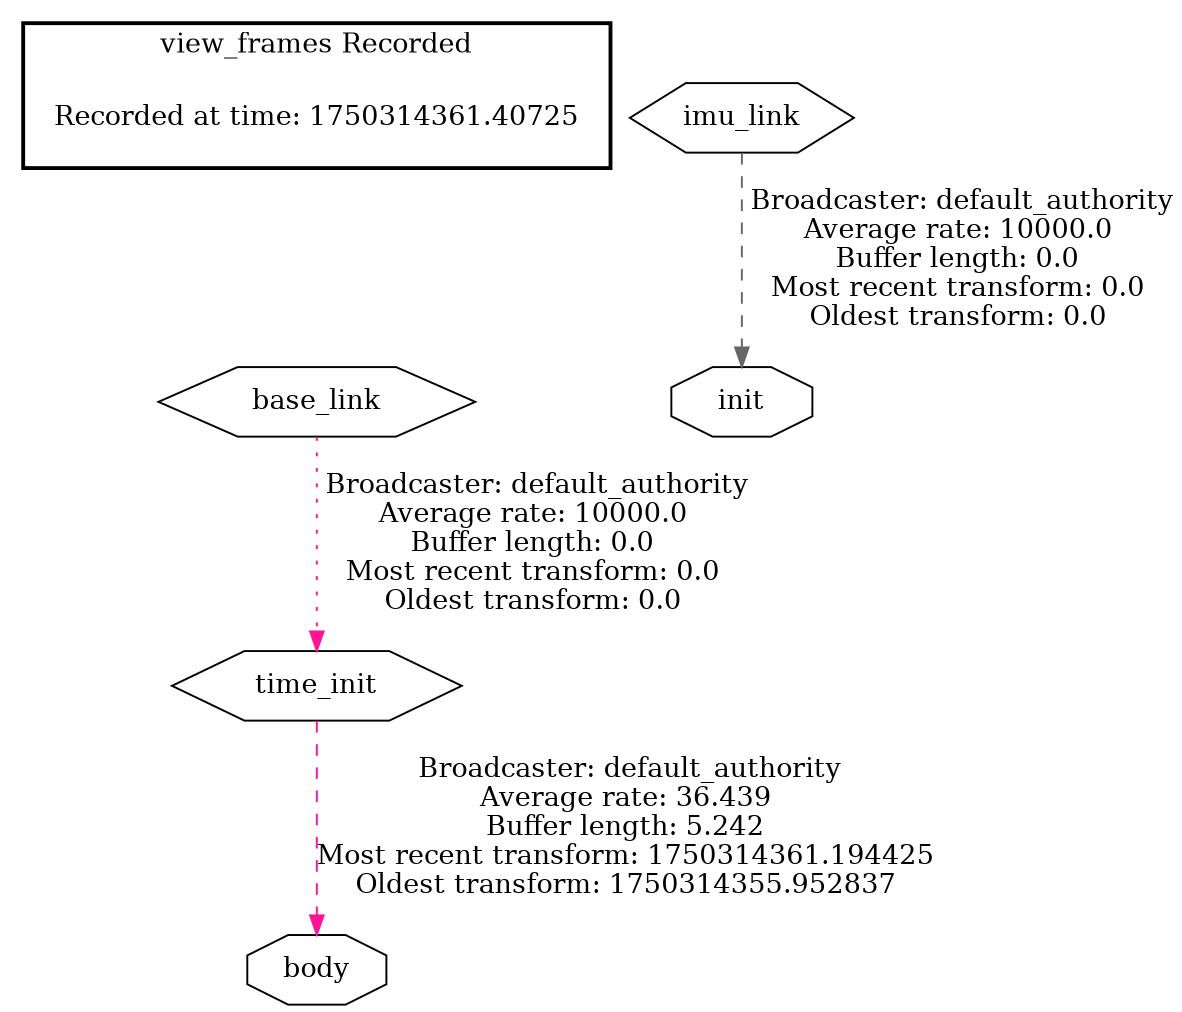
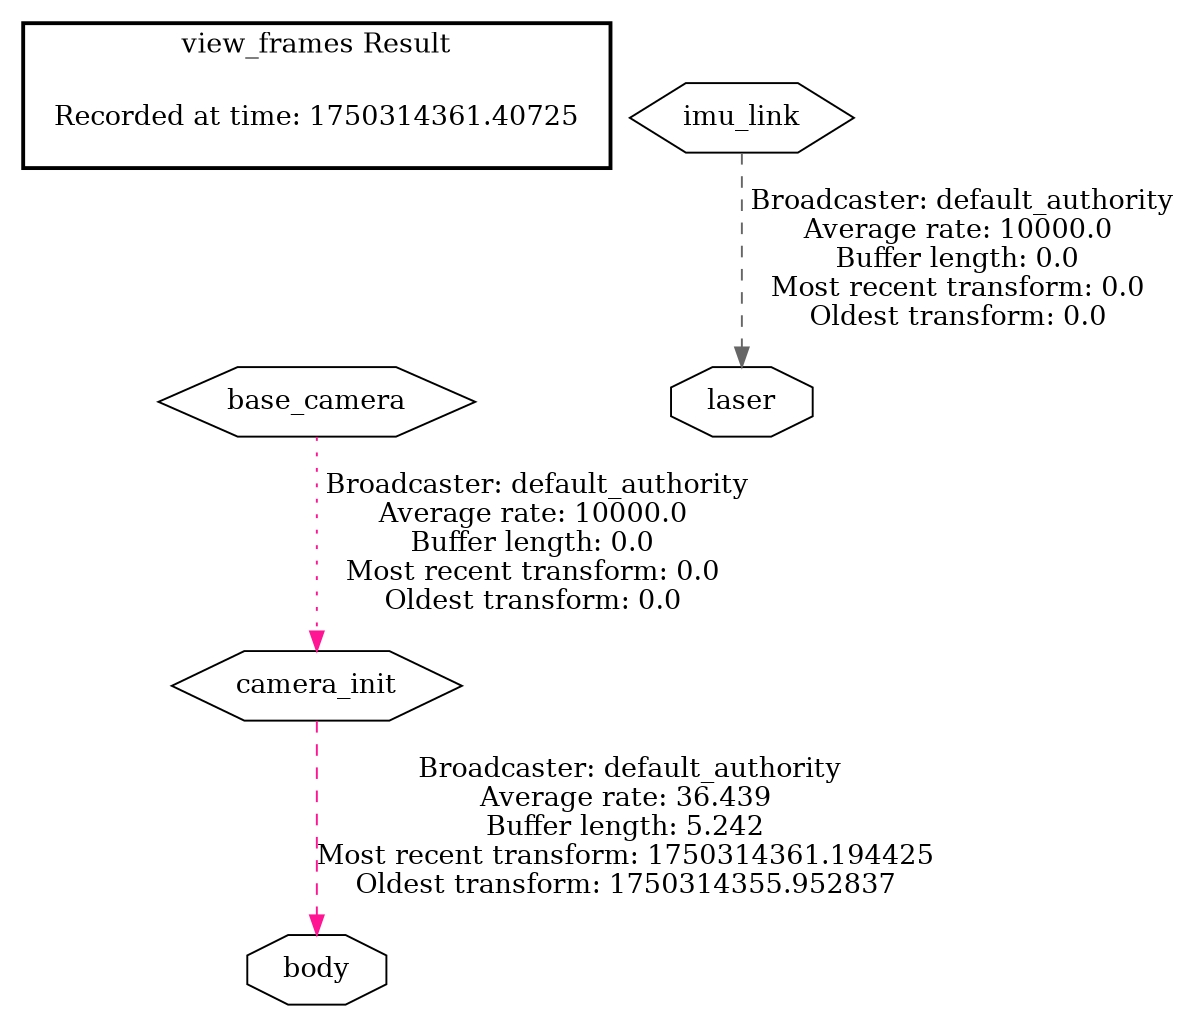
  digraph {
    node [shape=hexagon]
    edge [style=dashed color=deeppink]
    n1 [label="Recorded at time: 1750314361.40725" shape=plaintext]
-   base_link
+   base_link [label=base_camera]
    body [shape=octagon]
-   camera_init [label=time_init]
-   laser [shape=octagon label=init]
+   camera_init
+   laser [shape=octagon]
    imu_link
    subgraph cluster_1 {
      color=black
-     label="view_frames Recorded"
+     label="view_frames Result"
      style=bold
      n1
    }
    n1 -> base_link [style=invis color=""]
    base_link -> camera_init [label=" Broadcaster: default_authority\nAverage rate: 10000.0\nBuffer length: 0.0\nMost recent transform: 0.0\nOldest transform: 0.0\n" style=dotted]
    camera_init -> body [label=" Broadcaster: default_authority\nAverage rate: 36.439\nBuffer length: 5.242\nMost recent transform: 1750314361.194425\nOldest transform: 1750314355.952837\n"]
    imu_link -> laser [color=gray40 label=" Broadcaster: default_authority\nAverage rate: 10000.0\nBuffer length: 0.0\nMost recent transform: 0.0\nOldest transform: 0.0\n"]
  }
